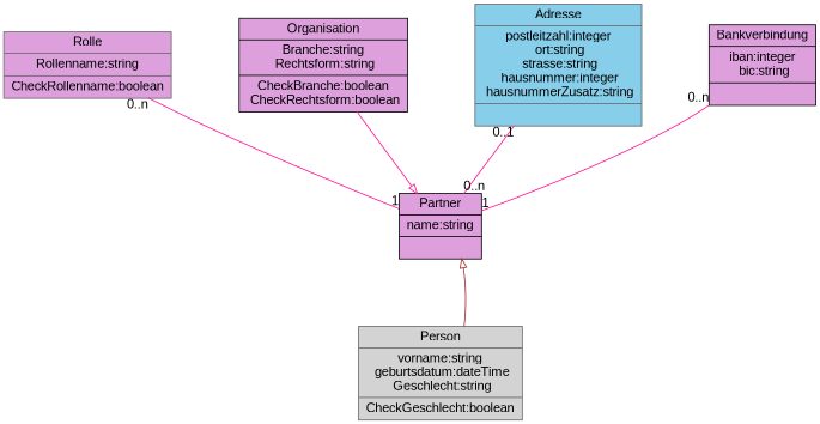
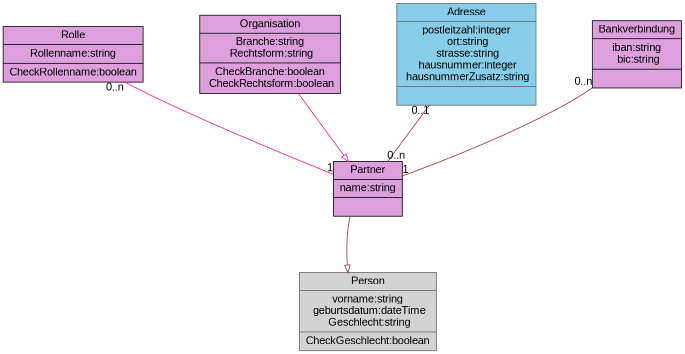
  digraph {
    fontname="Liberation Sans"
    nodesep=1.0
    ranksep=1.0
    node [color=black fillcolor=plum fontname="Liberation Sans" shape=record style=filled]
    edge [arrowhead=none arrowtail=none color=deeppink fontname="Liberation Sans"]
    n1 [label="{Partner|name:string\n |}"]
-   n2 [color=gray40 label="{Rolle|Rollenname:string\n |CheckRollenname:boolean\n }"]
+   n2 [label="{Rolle|Rollenname:string\n |CheckRollenname:boolean\n }"]
    n3 [label="{Organisation|Branche:string\n Rechtsform:string\n |CheckBranche:boolean\n CheckRechtsform:boolean\n }"]
    n4 [color=gray40 fillcolor=lightgrey label="{Person|vorname:string\n geburtsdatum:dateTime\n Geschlecht:string\n |CheckGeschlecht:boolean\n }"]
    n5 [color=gray40 fillcolor=skyblue label="{Adresse|postleitzahl:integer\n ort:string\n strasse:string\n hausnummer:integer\n hausnummerZusatz:string\n |}"]
-   n6 [label="{Bankverbindung|iban:integer\n bic:string\n |}"]
+   n6 [label="{Bankverbindung|iban:string\n bic:string\n |}"]
    n2 -> n1 [headlabel=1 taillabel="0..n"]
    n3 -> n1 [arrowhead=empty arrowtail=""]
-   n4 -> n1 [arrowhead=empty color=brown arrowtail=""]
-   n5 -> n1 [headlabel="0..n" taillabel="0..1"]
-   n6 -> n1 [headlabel=1 taillabel="0..n"]
+   n1 -> n4 [arrowhead=empty color=brown arrowtail=""]
+   n5 -> n1 [color=brown headlabel="0..n" taillabel="0..1"]
+   n6 -> n1 [color=brown headlabel=1 taillabel="0..n"]
  }
